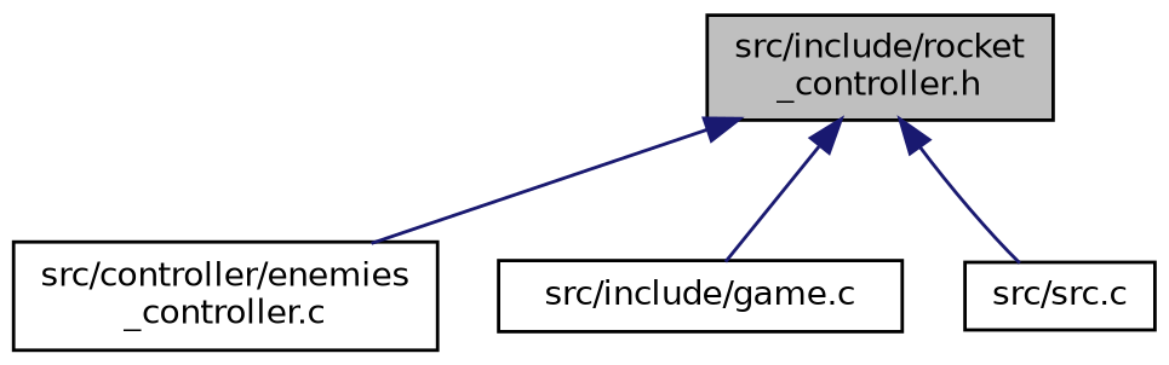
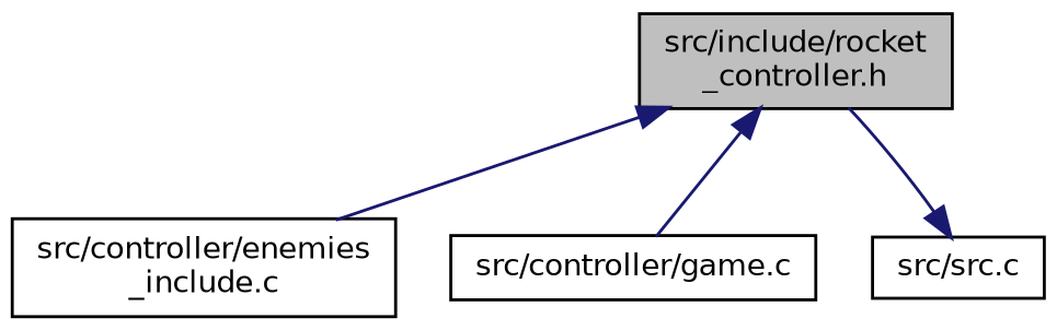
  digraph {
    node [color=black fillcolor=white fontname=Helvetica fontsize=10 shape=record style=filled]
    edge [color=midnightblue dir=back fontname=Helvetica fontsize=10 labelfontname=Helvetica labelfontsize=10 style=solid]
    n1 [fillcolor=grey75 fontcolor=black height=0.2 label="src/include/rocket\l_controller.h" width=0.4]
-   n2 [height=0.2 label="src/controller/enemies\l_controller.c" width=0.4]
-   n3 [height=0.2 label="src/include/game.c" width=0.4]
+   n2 [height=0.2 label="src/controller/enemies\l_include.c" width=0.4]
+   n3 [height=0.2 label="src/controller/game.c" width=0.4]
    n4 [height=0.2 label="src/src.c" width=0.4]
    n1 -> n2
    n1 -> n3
-   n1 -> n4
+   n4 -> n1
  }
